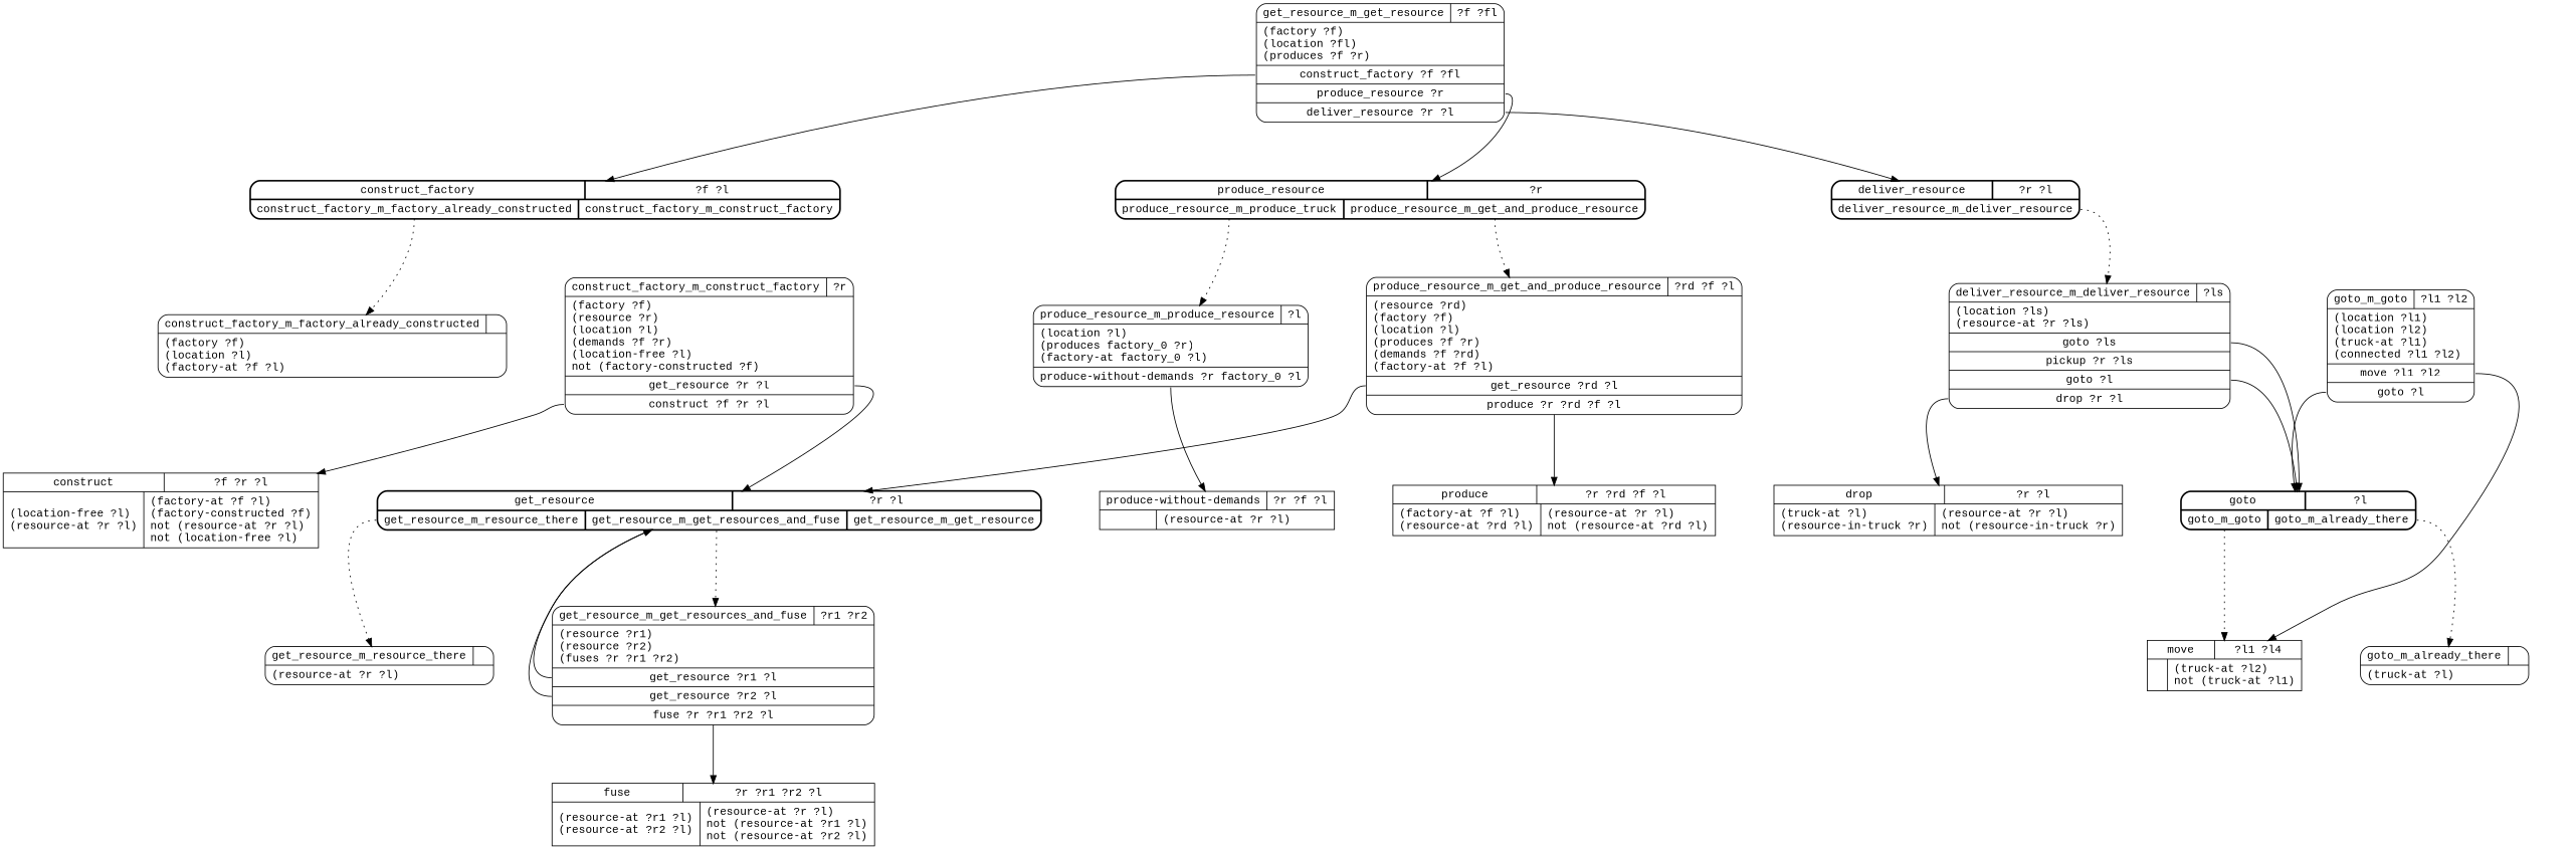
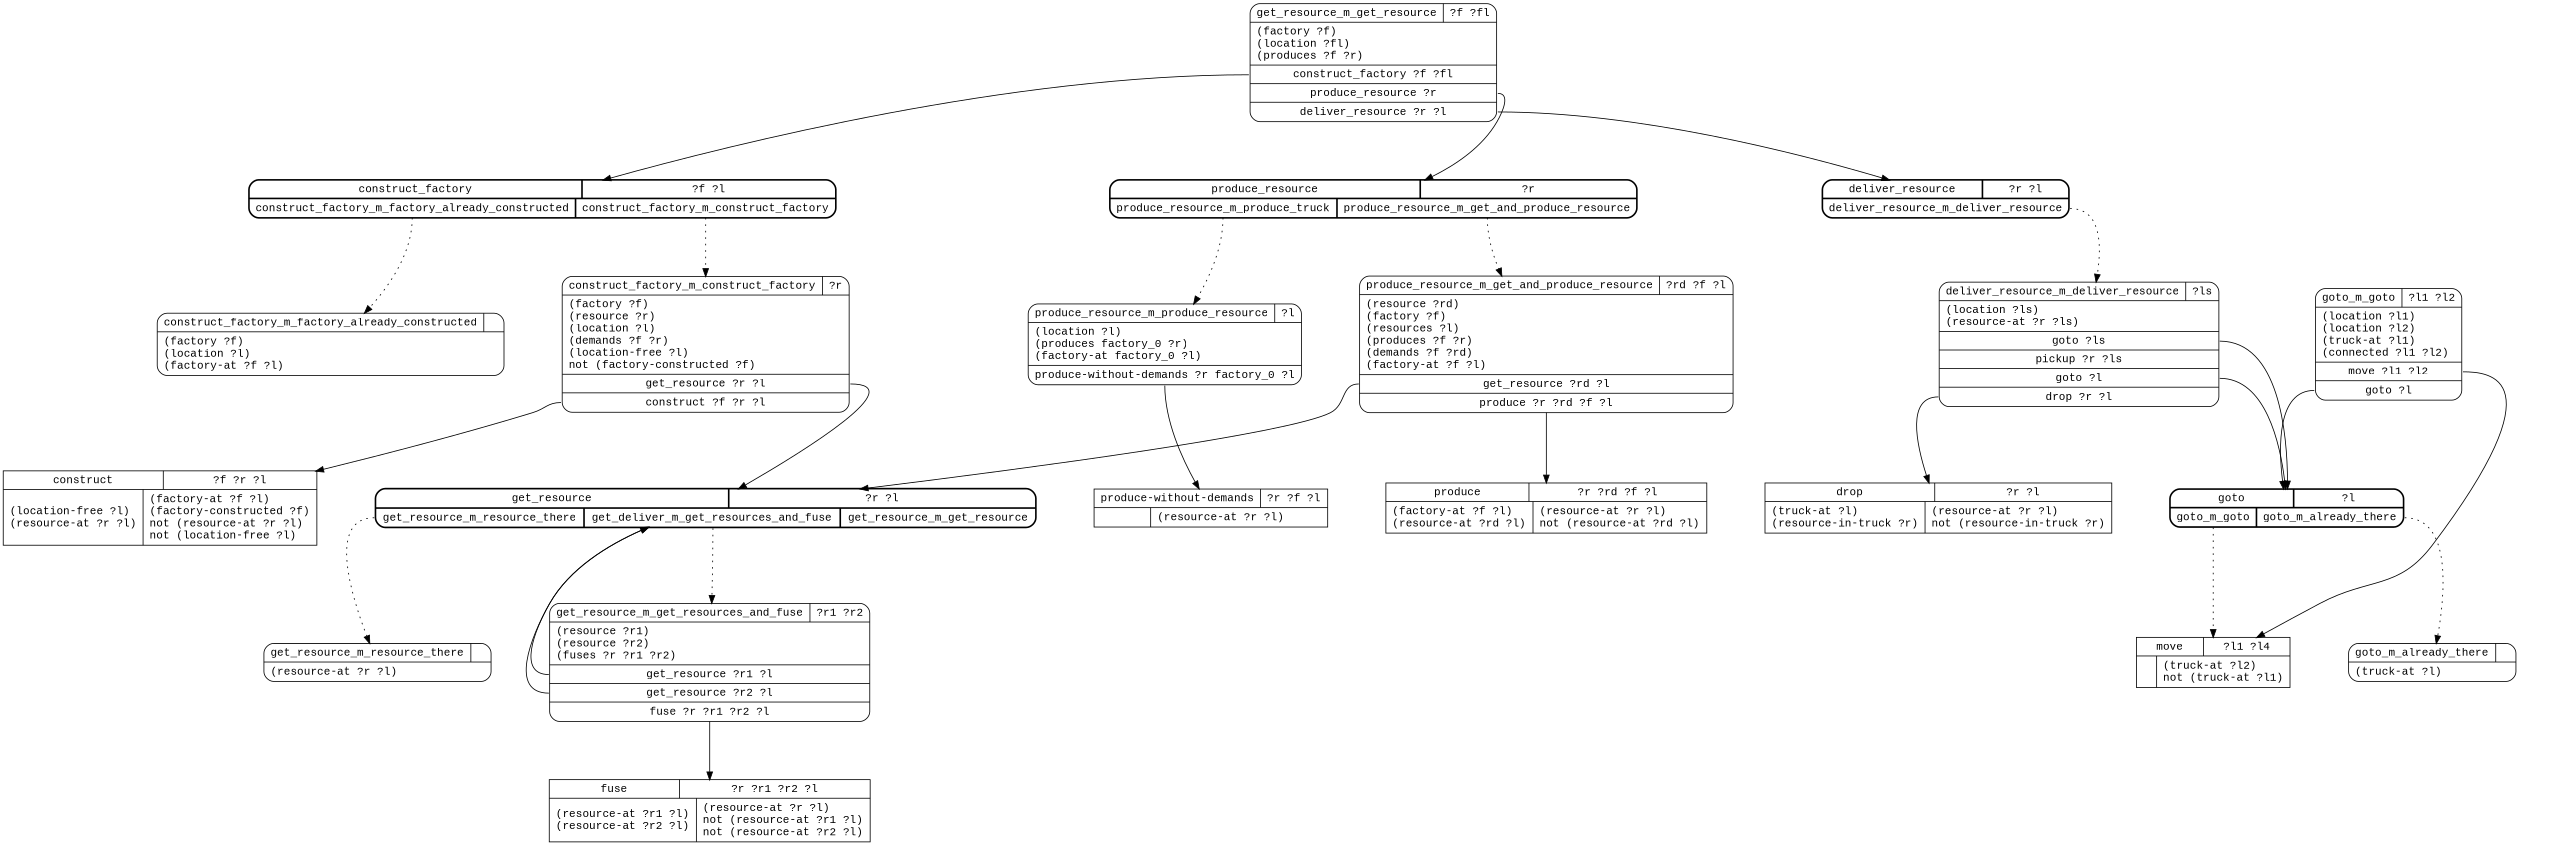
  digraph {
    fontname="Liberation Mono"
    nodesep=1
    ranksep=1
    node [fontname="Liberation Mono" shape=Mrecord]
    edge [fontname="Liberation Mono" tailport=0]
    construct [label="{{\N|?f ?r ?l}|{(location-free ?l)\l(resource-at ?r ?l)\l|(factory-at ?f ?l)\l(factory-constructed ?f)\lnot (resource-at ?r ?l)\lnot (location-free ?l)\l}}" shape=record]
    fuse [label="{{\N|?r ?r1 ?r2 ?l}|{(resource-at ?r1 ?l)\l(resource-at ?r2 ?l)\l|(resource-at ?r ?l)\lnot (resource-at ?r1 ?l)\lnot (resource-at ?r2 ?l)\l}}" shape=record]
    "produce-without-demands" [label="{{\N|?r ?f ?l}|{|(resource-at ?r ?l)\l}}" shape=record]
    produce [label="{{\N|?r ?rd ?f ?l}|{(factory-at ?f ?l)\l(resource-at ?rd ?l)\l|(resource-at ?r ?l)\lnot (resource-at ?rd ?l)\l}}" shape=record]
    drop [label="{{\N|?r ?l}|{(truck-at ?l)\l(resource-in-truck ?r)\l|(resource-at ?r ?l)\lnot (resource-in-truck ?r)\l}}" shape=record]
    move [label="{{\N|?l1 ?l4}|{|(truck-at ?l2)\lnot (truck-at ?l1)\l}}" shape=record]
    construct_factory [label="{{\N|?f ?l}|{<0>construct_factory_m_factory_already_constructed|<1>construct_factory_m_construct_factory}}" style=bold]
    construct_factory_m_factory_already_constructed [label="{{\N|}|(factory ?f)\l(location ?l)\l(factory-at ?f ?l)\l}"]
    construct_factory_m_construct_factory [label="{{\N|?r}|(factory ?f)\l(resource ?r)\l(location ?l)\l(demands ?f ?r)\l(location-free ?l)\lnot (factory-constructed ?f)\l|<0>get_resource ?r ?l|<1>construct ?f ?r ?l}"]
-   get_resource [label="{{\N|?r ?l}|{<0>get_resource_m_resource_there|<1>get_resource_m_get_resources_and_fuse|<2>get_resource_m_get_resource}}" style=bold]
+   get_resource [label="{{\N|?r ?l}|{<0>get_resource_m_resource_there|<1>get_deliver_m_get_resources_and_fuse|<2>get_resource_m_get_resource}}" style=bold]
    get_resource_m_resource_there [label="{{\N|}|(resource-at ?r ?l)\l}"]
    get_resource_m_get_resources_and_fuse [label="{{\N|?r1 ?r2}|(resource ?r1)\l(resource ?r2)\l(fuses ?r ?r1 ?r2)\l|<0>get_resource ?r1 ?l|<1>get_resource ?r2 ?l|<2>fuse ?r ?r1 ?r2 ?l}"]
    get_resource_m_get_resource [label="{{\N|?f ?fl}|(factory ?f)\l(location ?fl)\l(produces ?f ?r)\l|<0>construct_factory ?f ?fl|<1>produce_resource ?r|<2>deliver_resource ?r ?l}"]
    produce_resource [label="{{\N|?r}|{<0>produce_resource_m_produce_truck|<1>produce_resource_m_get_and_produce_resource}}" style=bold]
    deliver_resource [label="{{\N|?r ?l}|{<0>deliver_resource_m_deliver_resource}}" style=bold]
    produce_resource_m_produce_resource [label="{{\N|?l}|(location ?l)\l(produces factory_0 ?r)\l(factory-at factory_0 ?l)\l|<0>produce-without-demands ?r factory_0 ?l}"]
-   produce_resource_m_get_and_produce_resource [label="{{\N|?rd ?f ?l}|(resource ?rd)\l(factory ?f)\l(location ?l)\l(produces ?f ?r)\l(demands ?f ?rd)\l(factory-at ?f ?l)\l|<0>get_resource ?rd ?l|<1>produce ?r ?rd ?f ?l}"]
+   produce_resource_m_get_and_produce_resource [label="{{\N|?rd ?f ?l}|(resource ?rd)\l(factory ?f)\l(resources ?l)\l(produces ?f ?r)\l(demands ?f ?rd)\l(factory-at ?f ?l)\l|<0>get_resource ?rd ?l|<1>produce ?r ?rd ?f ?l}"]
    deliver_resource_m_deliver_resource [label="{{\N|?ls}|(location ?ls)\l(resource-at ?r ?ls)\l|<0>goto ?ls|<1>pickup ?r ?ls|<2>goto ?l|<3>drop ?r ?l}"]
    goto [label="{{\N|?l}|{<0>goto_m_goto|<1>goto_m_already_there}}" style=bold]
    goto_m_already_there [label="{{\N|}|(truck-at ?l)\l}"]
    goto_m_goto [label="{{\N|?l1 ?l2}|(location ?l1)\l(location ?l2)\l(truck-at ?l1)\l(connected ?l1 ?l2)\l|<0>move ?l1 ?l2|<1>goto ?l}"]
    construct_factory -> construct_factory_m_factory_already_constructed [style=dotted]
+   construct_factory -> construct_factory_m_construct_factory [style=dotted tailport=1]
    construct_factory_m_construct_factory -> construct [tailport=1]
    construct_factory_m_construct_factory -> get_resource
    get_resource -> get_resource_m_resource_there [style=dotted]
    get_resource -> get_resource_m_get_resources_and_fuse [style=dotted tailport=1]
    get_resource_m_get_resources_and_fuse -> fuse [tailport=2]
    get_resource_m_get_resources_and_fuse -> get_resource
    get_resource_m_get_resources_and_fuse -> get_resource [tailport=1]
    get_resource_m_get_resource -> construct_factory
    get_resource_m_get_resource -> produce_resource [tailport=1]
    get_resource_m_get_resource -> deliver_resource [tailport=2]
    produce_resource -> produce_resource_m_produce_resource [style=dotted]
    produce_resource -> produce_resource_m_get_and_produce_resource [style=dotted tailport=1]
    deliver_resource -> deliver_resource_m_deliver_resource [style=dotted]
    produce_resource_m_produce_resource -> "produce-without-demands"
    produce_resource_m_get_and_produce_resource -> produce [tailport=1]
    produce_resource_m_get_and_produce_resource -> get_resource
    deliver_resource_m_deliver_resource -> drop [tailport=3]
    deliver_resource_m_deliver_resource -> goto
    deliver_resource_m_deliver_resource -> goto [tailport=2]
    goto -> move [style=dotted]
    goto -> goto_m_already_there [style=dotted tailport=1]
    goto_m_goto -> move
    goto_m_goto -> goto [tailport=1]
  }
